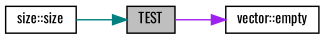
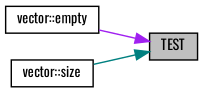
  digraph {
    fontname=Oswald
    rankdir=LR
    node [color=black fillcolor=white fontname=Oswald fontsize=10 shape=record style=filled]
    edge [arrowhead=normal fontname=Oswald fontsize=10 labelfontname=Helvetica labelfontsize=10 style=solid]
    n1 [fillcolor=grey75 fontcolor=black height=0.2 label=TEST width=0.4]
    n2 [height=0.2 label="vector::empty" width=0.4]
-   n3 [height=0.2 label="size::size" width=0.4]
-   n1 -> n2 [color=purple]
+   n3 [height=0.2 label="vector::size" width=0.4]
+   n2 -> n1 [color=purple]
    n3 -> n1 [color=teal]
  }
